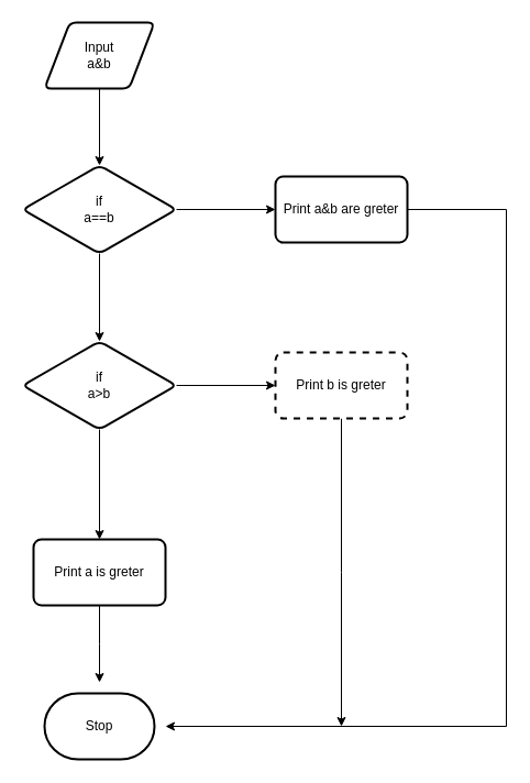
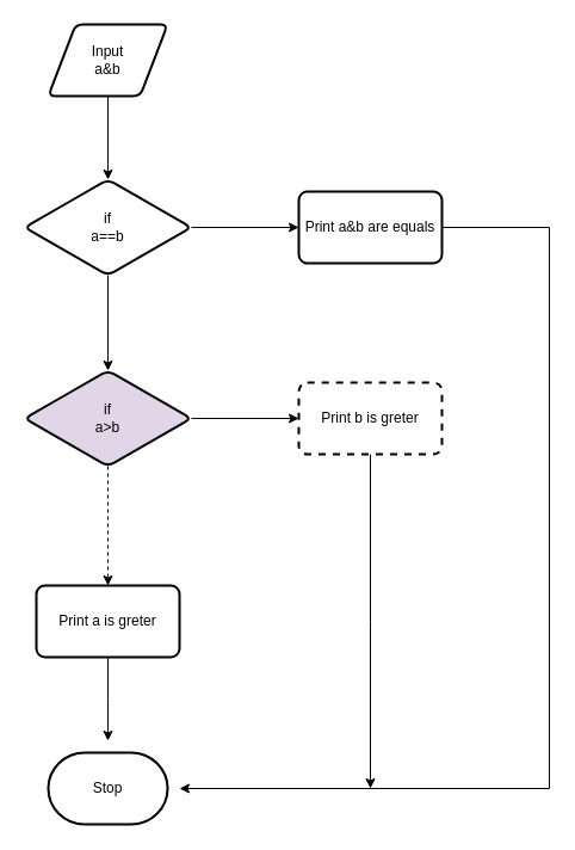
  <mxCell id="0" />
  <mxCell id="1" parent="0" />
  <mxCell id="2" value="" style="edgeStyle=orthogonalEdgeStyle;rounded=0;orthogonalLoop=1;jettySize=auto;html=1;" edge="1" parent="1" source="3" target="6"><mxGeometry relative="1" as="geometry" /></mxCell>
  <mxCell id="3" value="Input&lt;br&gt;a&amp;amp;b" style="shape=parallelogram;html=1;strokeWidth=2;perimeter=parallelogramPerimeter;whiteSpace=wrap;rounded=1;arcSize=12;size=0.23;" vertex="1" parent="1"><mxGeometry x="40" y="20" width="100" height="60" as="geometry" /></mxCell>
  <mxCell id="4" value="" style="edgeStyle=orthogonalEdgeStyle;rounded=0;orthogonalLoop=1;jettySize=auto;html=1;" edge="1" parent="1" source="6" target="8"><mxGeometry relative="1" as="geometry" /></mxCell>
  <mxCell id="5" value="" style="edgeStyle=orthogonalEdgeStyle;rounded=0;orthogonalLoop=1;jettySize=auto;html=1;" edge="1" parent="1" source="6" target="11"><mxGeometry relative="1" as="geometry" /></mxCell>
  <mxCell id="6" value="if&lt;br&gt;a==b" style="rhombus;whiteSpace=wrap;html=1;strokeWidth=2;rounded=1;arcSize=12;" vertex="1" parent="1"><mxGeometry x="20" y="150" width="140" height="80" as="geometry" /></mxCell>
  <mxCell id="7" style="edgeStyle=orthogonalEdgeStyle;rounded=0;orthogonalLoop=1;jettySize=auto;html=1;" edge="1" parent="1" source="8"><mxGeometry relative="1" as="geometry"><mxPoint x="150" y="660" as="targetPoint" /><Array as="points"><mxPoint x="460" y="190" /><mxPoint x="460" y="660" /><mxPoint x="150" y="660" /></Array></mxGeometry></mxCell>
- <mxCell id="8" value="Print a&amp;amp;b are greter" style="whiteSpace=wrap;html=1;strokeWidth=2;rounded=1;arcSize=12;" vertex="1" parent="1"><mxGeometry x="250" y="160" width="120" height="60" as="geometry" /></mxCell>
+ <mxCell id="8" value="Print a&amp;amp;b are equals" style="whiteSpace=wrap;html=1;strokeWidth=2;rounded=1;arcSize=12;" vertex="1" parent="1"><mxGeometry x="250" y="160" width="120" height="60" as="geometry" /></mxCell>
  <mxCell id="9" value="" style="edgeStyle=orthogonalEdgeStyle;rounded=0;orthogonalLoop=1;jettySize=auto;html=1;" edge="1" parent="1" source="11" target="13"><mxGeometry relative="1" as="geometry" /></mxCell>
- <mxCell id="10" value="" style="edgeStyle=orthogonalEdgeStyle;rounded=0;orthogonalLoop=1;jettySize=auto;html=1;" edge="1" parent="1" source="11" target="15"><mxGeometry relative="1" as="geometry" /></mxCell>
- <mxCell id="11" value="if&lt;br&gt;a&amp;gt;b" style="rhombus;whiteSpace=wrap;html=1;strokeWidth=2;rounded=1;arcSize=12;" vertex="1" parent="1"><mxGeometry x="20" y="310" width="140" height="80" as="geometry" /></mxCell>
+ <mxCell id="10" value="" style="edgeStyle=orthogonalEdgeStyle;rounded=0;orthogonalLoop=1;jettySize=auto;html=1;dashed=1;" edge="1" parent="1" source="11" target="15"><mxGeometry relative="1" as="geometry" /></mxCell>
+ <mxCell id="11" value="if&lt;br&gt;a&amp;gt;b" style="rhombus;whiteSpace=wrap;html=1;strokeWidth=2;rounded=1;arcSize=12;fillColor=#e1d5e7;" vertex="1" parent="1"><mxGeometry x="20" y="310" width="140" height="80" as="geometry" /></mxCell>
  <mxCell id="12" style="edgeStyle=orthogonalEdgeStyle;rounded=0;orthogonalLoop=1;jettySize=auto;html=1;" edge="1" parent="1" source="13"><mxGeometry relative="1" as="geometry"><mxPoint x="310" y="660" as="targetPoint" /></mxGeometry></mxCell>
  <mxCell id="13" value="Print b is greter" style="whiteSpace=wrap;html=1;strokeWidth=2;rounded=1;arcSize=12;dashed=1;" vertex="1" parent="1"><mxGeometry x="250" y="320" width="120" height="60" as="geometry" /></mxCell>
  <mxCell id="14" value="" style="edgeStyle=orthogonalEdgeStyle;rounded=0;orthogonalLoop=1;jettySize=auto;html=1;" edge="1" parent="1" source="15"><mxGeometry relative="1" as="geometry"><mxPoint x="90" y="620" as="targetPoint" /></mxGeometry></mxCell>
  <mxCell id="15" value="Print a is greter" style="whiteSpace=wrap;html=1;strokeWidth=2;rounded=1;arcSize=12;" vertex="1" parent="1"><mxGeometry x="30" y="490" width="120" height="60" as="geometry" /></mxCell>
  <mxCell id="16" value="Stop" style="strokeWidth=2;html=1;shape=mxgraph.flowchart.terminator;whiteSpace=wrap;" vertex="1" parent="1"><mxGeometry x="40" y="630" width="100" height="60" as="geometry" /></mxCell>
